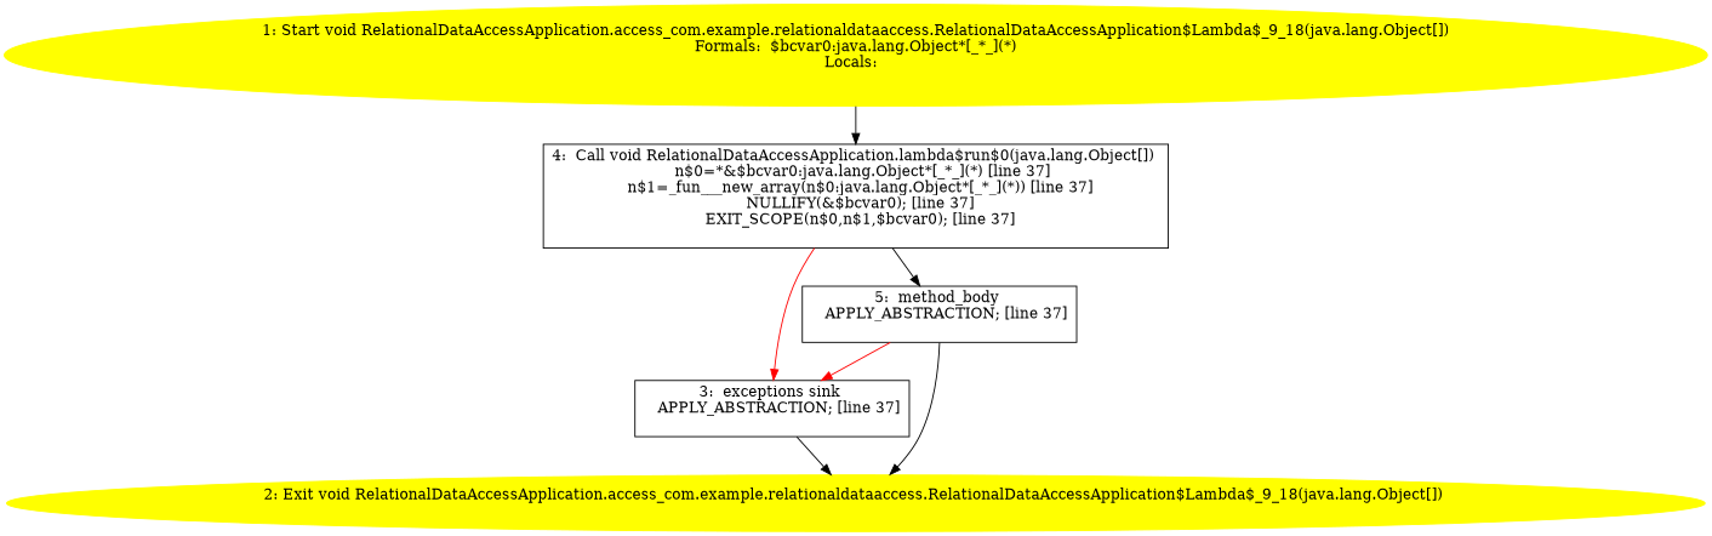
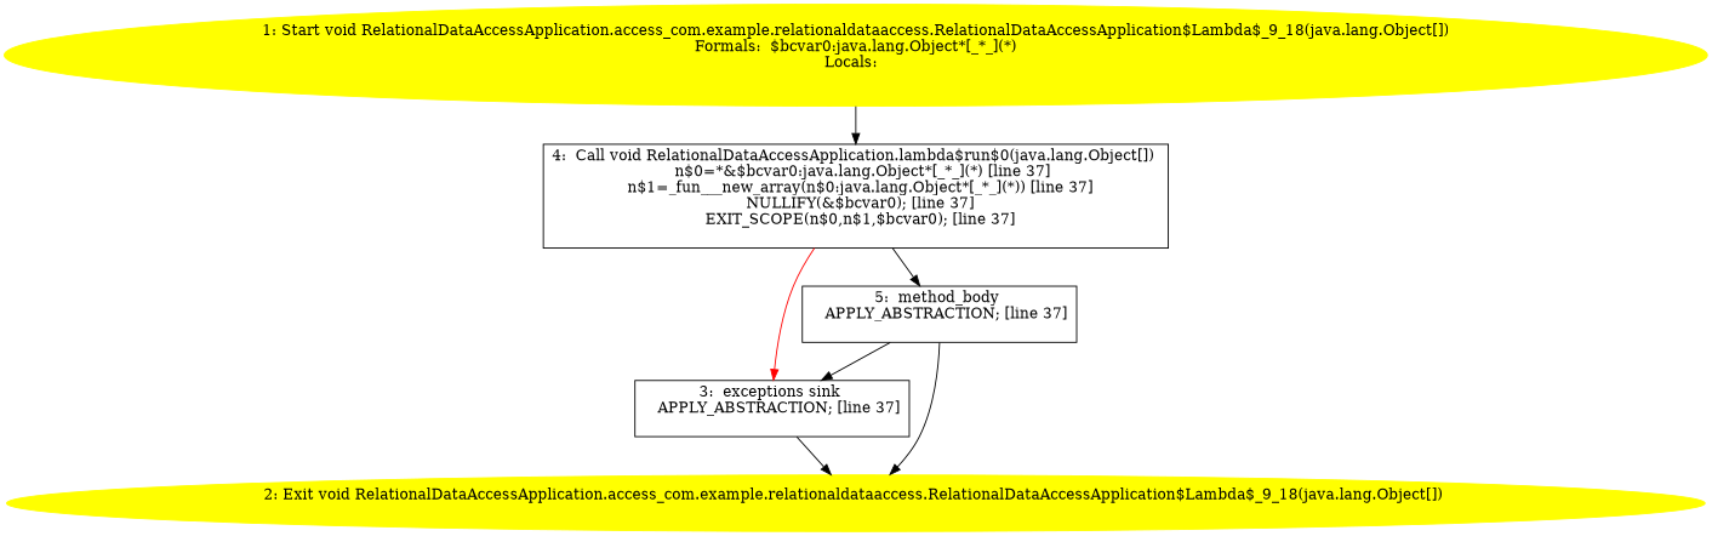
  digraph {
    node [shape=box]
    n1 [color=yellow label="1: Start void RelationalDataAccessApplication.access_com.example.relationaldataaccess.RelationalDataAccessApplication$Lambda$_9_18(java.lang.Object[])\nFormals:  $bcvar0:java.lang.Object*[_*_](*)\nLocals:  \n  " style=filled shape=""]
    n2 [label="4:  Call void RelationalDataAccessApplication.lambda$run$0(java.lang.Object[]) \n   n$0=*&$bcvar0:java.lang.Object*[_*_](*) [line 37]\n  n$1=_fun___new_array(n$0:java.lang.Object*[_*_](*)) [line 37]\n  NULLIFY(&$bcvar0); [line 37]\n  EXIT_SCOPE(n$0,n$1,$bcvar0); [line 37]\n "]
    n3 [label="3:  exceptions sink \n   APPLY_ABSTRACTION; [line 37]\n "]
    n4 [label="5:  method_body \n   APPLY_ABSTRACTION; [line 37]\n "]
    n5 [color=yellow label="2: Exit void RelationalDataAccessApplication.access_com.example.relationaldataaccess.RelationalDataAccessApplication$Lambda$_9_18(java.lang.Object[]) \n  " style=filled shape=""]
    n1 -> n2
    n2 -> n3 [color=red]
    n2 -> n4
    n3 -> n5
-   n4 -> n3 [color=red]
+   n4 -> n3 [color=black]
    n4 -> n5
  }
